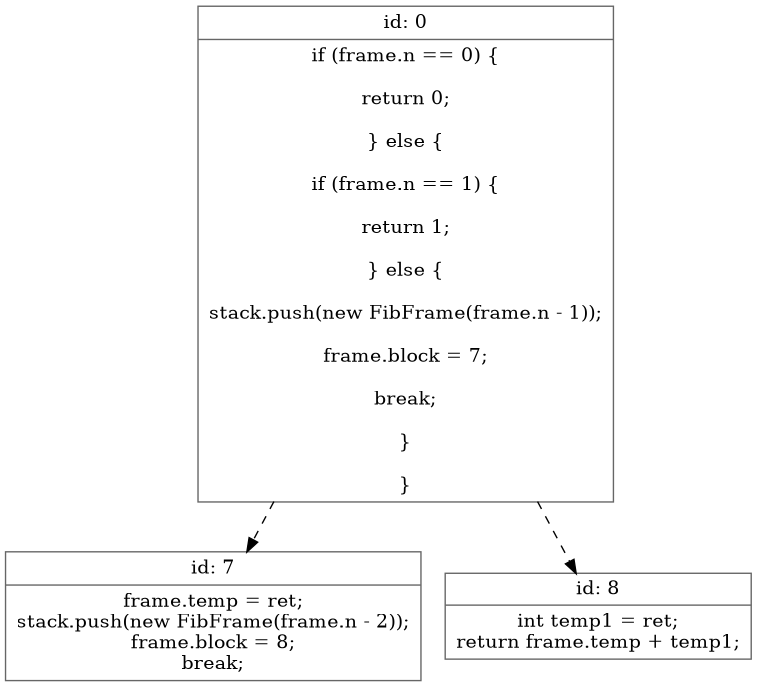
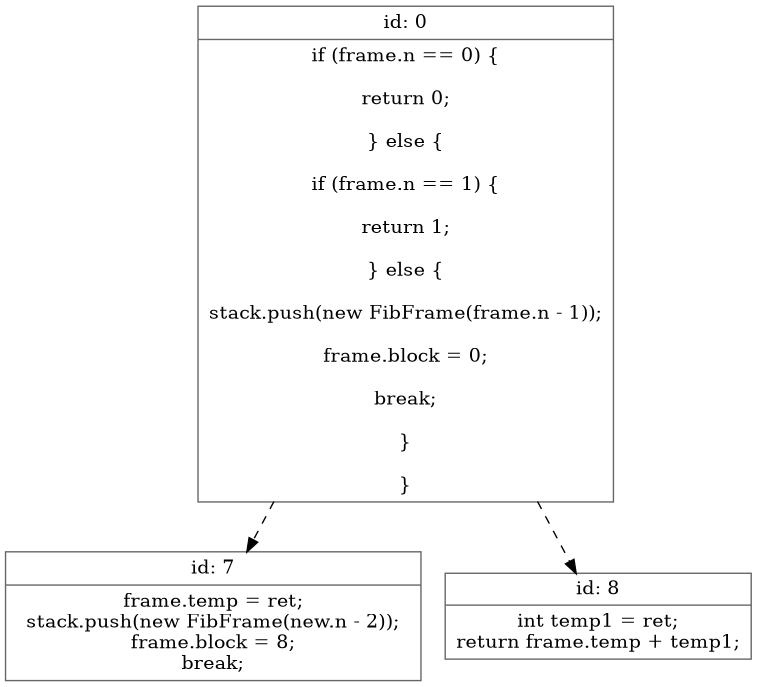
  digraph {
    node [color=gray40 shape=record]
    edge [style=dashed]
-   n1 [label="{id: 0|if (frame.n == 0) \{\n\n	return 0;\n\n	\} else \{\n\n	if (frame.n == 1) \{\n\n	return 1;\n\n	\} else \{\n\n	stack.push(new FibFrame(frame.n - 1));\n\n	frame.block = 7;\n\n	break;\n\n	\}\n\n	\}}"]
-   n2 [label="{id: 7|frame.temp = ret;\nstack.push(new FibFrame(frame.n - 2));\nframe.block = 8;\nbreak;}"]
+   n1 [label="{id: 0|if (frame.n == 0) \{\n\n	return 0;\n\n	\} else \{\n\n	if (frame.n == 1) \{\n\n	return 1;\n\n	\} else \{\n\n	stack.push(new FibFrame(frame.n - 1));\n\n	frame.block = 0;\n\n	break;\n\n	\}\n\n	\}}"]
+   n2 [label="{id: 7|frame.temp = ret;\nstack.push(new FibFrame(new.n - 2));\nframe.block = 8;\nbreak;}"]
    n3 [label="{id: 8|int temp1 = ret;\nreturn frame.temp + temp1;}"]
    n1 -> n2
    n1 -> n3
  }
